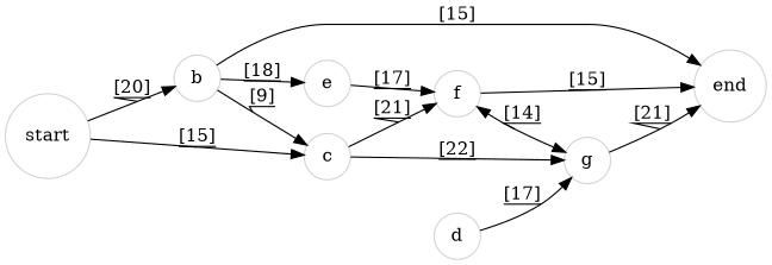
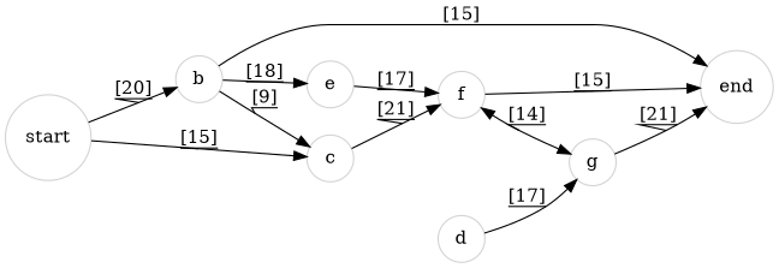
  digraph {
    rankdir=LR
    node [color=lightgrey filled=true shape=circle]
    edge [decorate=true]
    start
    b
    c
    e
    end
    f
    g
    d
    start -> b [label="[20]"]
    start -> c [label="[15]"]
    b -> c [label="[9]"]
    b -> e [label="[18]"]
    b -> end [label="[15]"]
    c -> f [label="[21]"]
-   c -> g [label="[22]"]
    e -> f [label="[17]"]
    f -> end [label="[15]"]
    f -> g [dir=both label="[14]"]
    g -> end [label="[21]"]
    d -> g [label="[17]"]
  }
